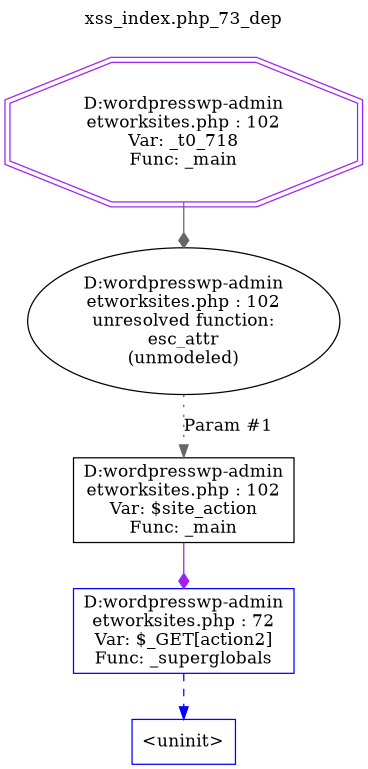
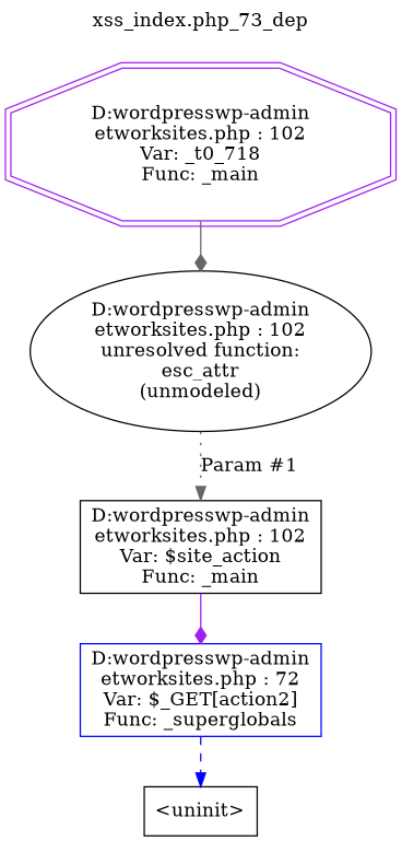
  digraph {
    label="xss_index.php_73_dep"
    labelloc=t
    node [shape=box color=black]
    edge [color=gray40 style=solid arrowhead=diamond]
    n1 [label="D:\wordpress\wp-admin\network\sites.php : 102\nVar: _t0_718\nFunc: _main\n" shape=doubleoctagon color=purple]
    n2 [label="D:\wordpress\wp-admin\network\sites.php : 102\nunresolved function:\nesc_attr\n(unmodeled)\n" shape=ellipse]
    n3 [label="D:\wordpress\wp-admin\network\sites.php : 102\nVar: $site_action\nFunc: _main\n"]
    n4 [label="D:\wordpress\wp-admin\network\sites.php : 72\nVar: $_GET[action2]\nFunc: _superglobals\n" color=blue]
-   n5 [label="<uninit>" color=blue]
+   n5 [label="<uninit>"]
    n1 -> n2
    n2 -> n3 [label="Param #1" style=dotted arrowhead=normal]
    n3 -> n4 [color=purple]
    n4 -> n5 [color=blue style=dashed arrowhead=normal]
  }
